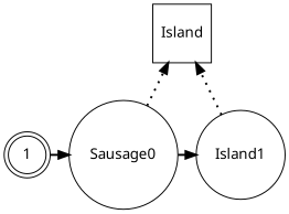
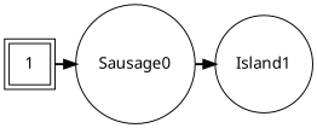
  digraph {
    rankdir=BT
    node [fontname="Apple Symbols" shape=square]
    edge [penwidth=2]
-   n1 [label=1 peripheries=2 shape=circle]
+   n1 [label=1 peripheries=2]
    Sausage0 [shape=circle]
    n3 [label=Island1 shape=circle]
-   Island
    subgraph sub_1 {
      rank=same
      n1
      Sausage0
    }
    subgraph sub_2 {
      rank=same
      Sausage0
      n3
    }
    n1 -> Sausage0 [constraint=false]
    Sausage0 -> n3 [constraint=false]
-   Sausage0 -> Island [style=dotted]
-   n3 -> Island [style=dotted]
  }
